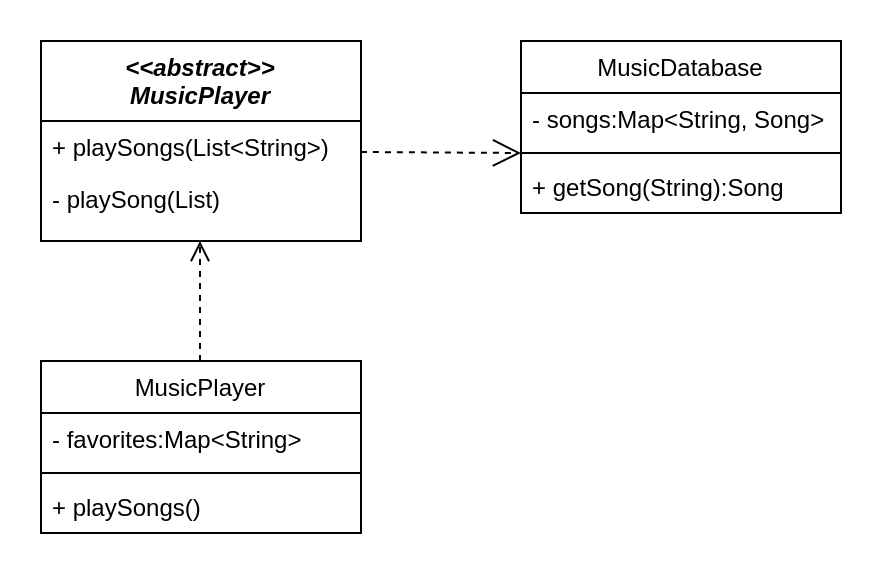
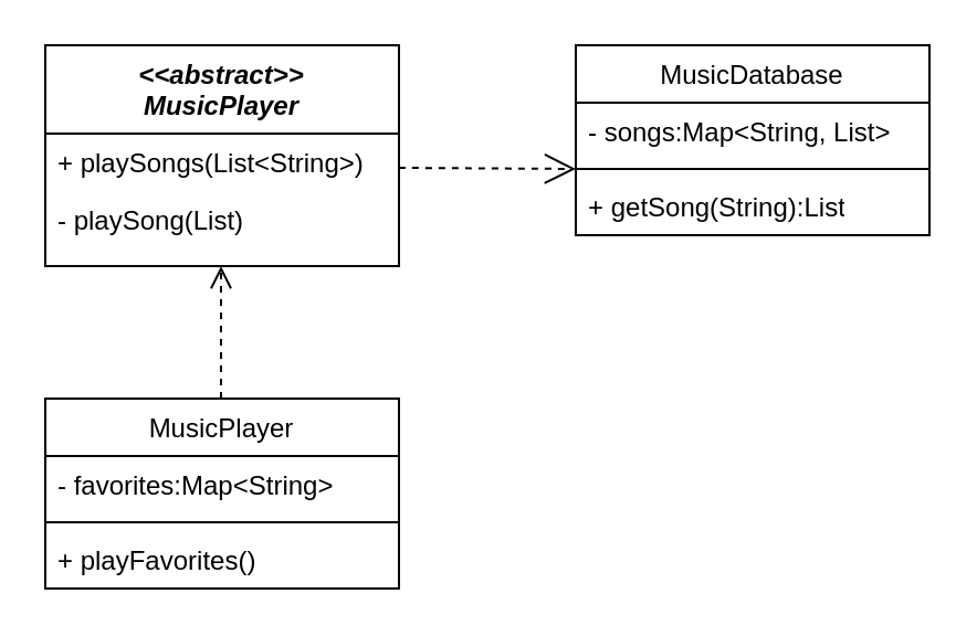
  <mxCell id="0" />
  <mxCell id="1" parent="0" />
  <mxCell id="2" value="&lt;&lt;abstract&gt;&gt;&#10;MusicPlayer" style="swimlane;fontStyle=3;align=center;verticalAlign=top;childLayout=stackLayout;horizontal=1;startSize=40;horizontalStack=0;resizeParent=1;resizeLast=0;collapsible=1;marginBottom=0;rounded=0;shadow=0;strokeWidth=1;" parent="1" vertex="1"><mxGeometry x="20" y="20" width="160" height="100" as="geometry"><mxRectangle x="230" y="140" width="160" height="26" as="alternateBounds" /></mxGeometry></mxCell>
  <mxCell id="3" value="+ playSongs(List&lt;String&gt;)" style="text;align=left;verticalAlign=top;spacingLeft=4;spacingRight=4;overflow=hidden;rotatable=0;points=[[0,0.5],[1,0.5]];portConstraint=eastwest;" parent="2" vertex="1"><mxGeometry y="40" width="160" height="26" as="geometry" /></mxCell>
  <mxCell id="4" value="- playSong(List)" style="text;align=left;verticalAlign=top;spacingLeft=4;spacingRight=4;overflow=hidden;rotatable=0;points=[[0,0.5],[1,0.5]];portConstraint=eastwest;rounded=0;shadow=0;html=0;" parent="2" vertex="1"><mxGeometry y="66" width="160" height="26" as="geometry" /></mxCell>
  <mxCell id="5" value="&lt;span style=&quot;font-weight: normal;&quot;&gt;MusicDatabase&lt;/span&gt;" style="swimlane;fontStyle=1;align=center;verticalAlign=top;childLayout=stackLayout;horizontal=1;startSize=26;horizontalStack=0;resizeParent=1;resizeParentMax=0;resizeLast=0;collapsible=1;marginBottom=0;whiteSpace=wrap;html=1;" vertex="1" parent="1"><mxGeometry x="260" y="20" width="160" height="86" as="geometry" /></mxCell>
- <mxCell id="6" value="- songs:Map&amp;lt;String, Song&amp;gt;" style="text;strokeColor=none;fillColor=none;align=left;verticalAlign=top;spacingLeft=4;spacingRight=4;overflow=hidden;rotatable=0;points=[[0,0.5],[1,0.5]];portConstraint=eastwest;whiteSpace=wrap;html=1;" vertex="1" parent="5"><mxGeometry y="26" width="160" height="26" as="geometry" /></mxCell>
+ <mxCell id="6" value="- songs:Map&amp;lt;String, List&amp;gt;" style="text;strokeColor=none;fillColor=none;align=left;verticalAlign=top;spacingLeft=4;spacingRight=4;overflow=hidden;rotatable=0;points=[[0,0.5],[1,0.5]];portConstraint=eastwest;whiteSpace=wrap;html=1;" vertex="1" parent="5"><mxGeometry y="26" width="160" height="26" as="geometry" /></mxCell>
  <mxCell id="7" value="" style="line;strokeWidth=1;fillColor=none;align=left;verticalAlign=middle;spacingTop=-1;spacingLeft=3;spacingRight=3;rotatable=0;labelPosition=right;points=[];portConstraint=eastwest;strokeColor=inherit;" vertex="1" parent="5"><mxGeometry y="52" width="160" height="8" as="geometry" /></mxCell>
  <mxCell id="8" value="" style="endArrow=open;endSize=12;dashed=1;html=1;rounded=0;fontSize=12;curved=1;entryX=0;entryY=-0.154;entryDx=0;entryDy=0;entryPerimeter=0;" edge="1" parent="5" target="9"><mxGeometry width="160" relative="1" as="geometry"><mxPoint x="-80" y="55.5" as="sourcePoint" /><mxPoint x="80" y="55.5" as="targetPoint" /></mxGeometry></mxCell>
- <mxCell id="9" value="+ getSong(String):Song" style="text;strokeColor=none;fillColor=none;align=left;verticalAlign=top;spacingLeft=4;spacingRight=4;overflow=hidden;rotatable=0;points=[[0,0.5],[1,0.5]];portConstraint=eastwest;whiteSpace=wrap;html=1;" vertex="1" parent="5"><mxGeometry y="60" width="160" height="26" as="geometry" /></mxCell>
+ <mxCell id="9" value="+ getSong(String):List" style="text;strokeColor=none;fillColor=none;align=left;verticalAlign=top;spacingLeft=4;spacingRight=4;overflow=hidden;rotatable=0;points=[[0,0.5],[1,0.5]];portConstraint=eastwest;whiteSpace=wrap;html=1;" vertex="1" parent="5"><mxGeometry y="60" width="160" height="26" as="geometry" /></mxCell>
  <mxCell id="10" value="&lt;span style=&quot;font-weight: normal;&quot;&gt;MusicPlayer&lt;/span&gt;" style="swimlane;fontStyle=1;align=center;verticalAlign=top;childLayout=stackLayout;horizontal=1;startSize=26;horizontalStack=0;resizeParent=1;resizeParentMax=0;resizeLast=0;collapsible=1;marginBottom=0;whiteSpace=wrap;html=1;" vertex="1" parent="1"><mxGeometry x="20" y="180" width="160" height="86" as="geometry" /></mxCell>
  <mxCell id="11" value="- favorites:Map&amp;lt;String&amp;gt;" style="text;strokeColor=none;fillColor=none;align=left;verticalAlign=top;spacingLeft=4;spacingRight=4;overflow=hidden;rotatable=0;points=[[0,0.5],[1,0.5]];portConstraint=eastwest;whiteSpace=wrap;html=1;" vertex="1" parent="10"><mxGeometry y="26" width="160" height="26" as="geometry" /></mxCell>
  <mxCell id="12" value="" style="line;strokeWidth=1;fillColor=none;align=left;verticalAlign=middle;spacingTop=-1;spacingLeft=3;spacingRight=3;rotatable=0;labelPosition=right;points=[];portConstraint=eastwest;strokeColor=inherit;" vertex="1" parent="10"><mxGeometry y="52" width="160" height="8" as="geometry" /></mxCell>
- <mxCell id="13" value="+ playSongs()" style="text;strokeColor=none;fillColor=none;align=left;verticalAlign=top;spacingLeft=4;spacingRight=4;overflow=hidden;rotatable=0;points=[[0,0.5],[1,0.5]];portConstraint=eastwest;whiteSpace=wrap;html=1;" vertex="1" parent="10"><mxGeometry y="60" width="160" height="26" as="geometry" /></mxCell>
+ <mxCell id="13" value="+ playFavorites()" style="text;strokeColor=none;fillColor=none;align=left;verticalAlign=top;spacingLeft=4;spacingRight=4;overflow=hidden;rotatable=0;points=[[0,0.5],[1,0.5]];portConstraint=eastwest;whiteSpace=wrap;html=1;" vertex="1" parent="10"><mxGeometry y="60" width="160" height="26" as="geometry" /></mxCell>
  <mxCell id="14" value="" style="html=1;verticalAlign=bottom;endArrow=open;dashed=1;endSize=8;curved=0;rounded=0;fontSize=12;" edge="1" parent="1"><mxGeometry relative="1" as="geometry"><mxPoint x="99.5" y="180" as="sourcePoint" /><mxPoint x="99.5" y="120" as="targetPoint" /></mxGeometry></mxCell>
